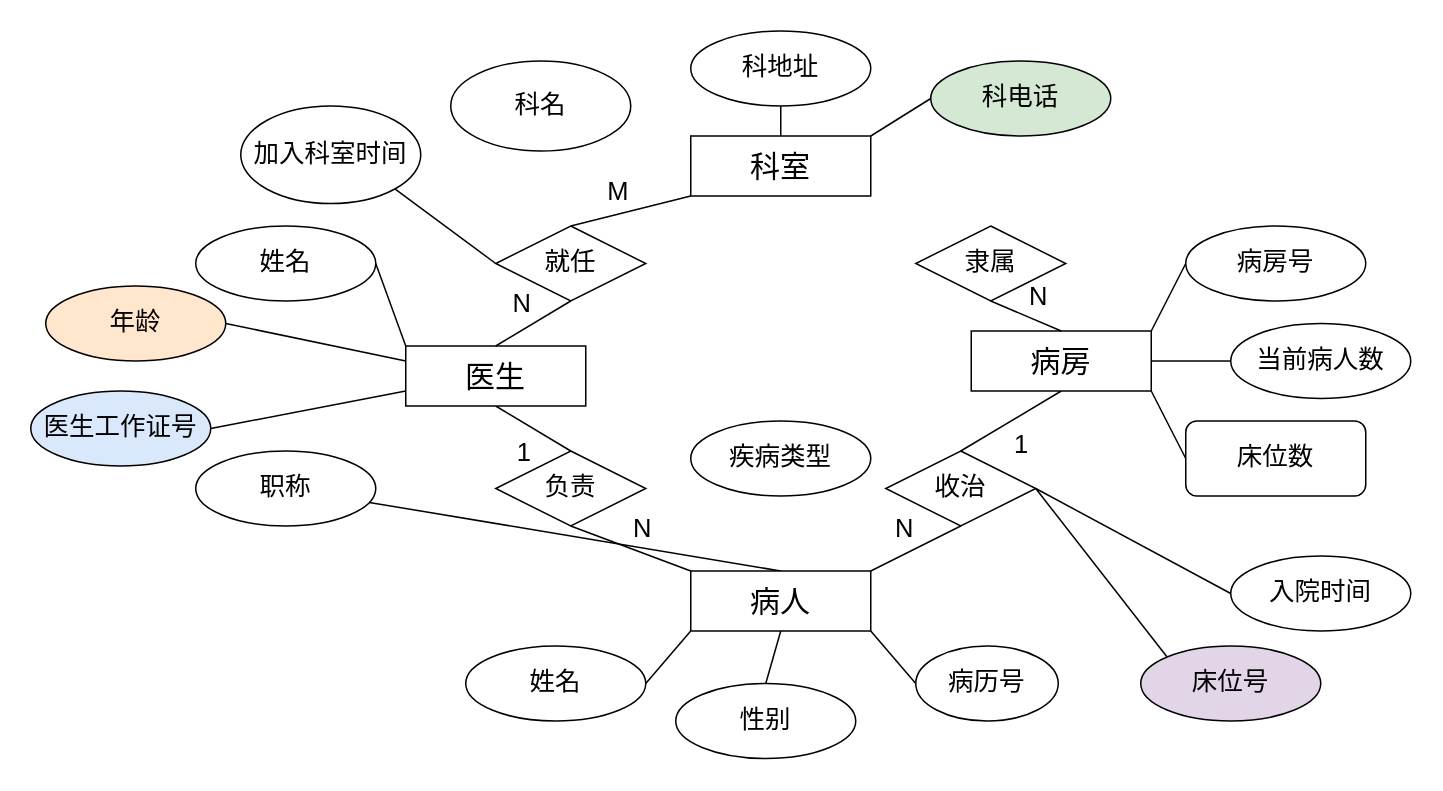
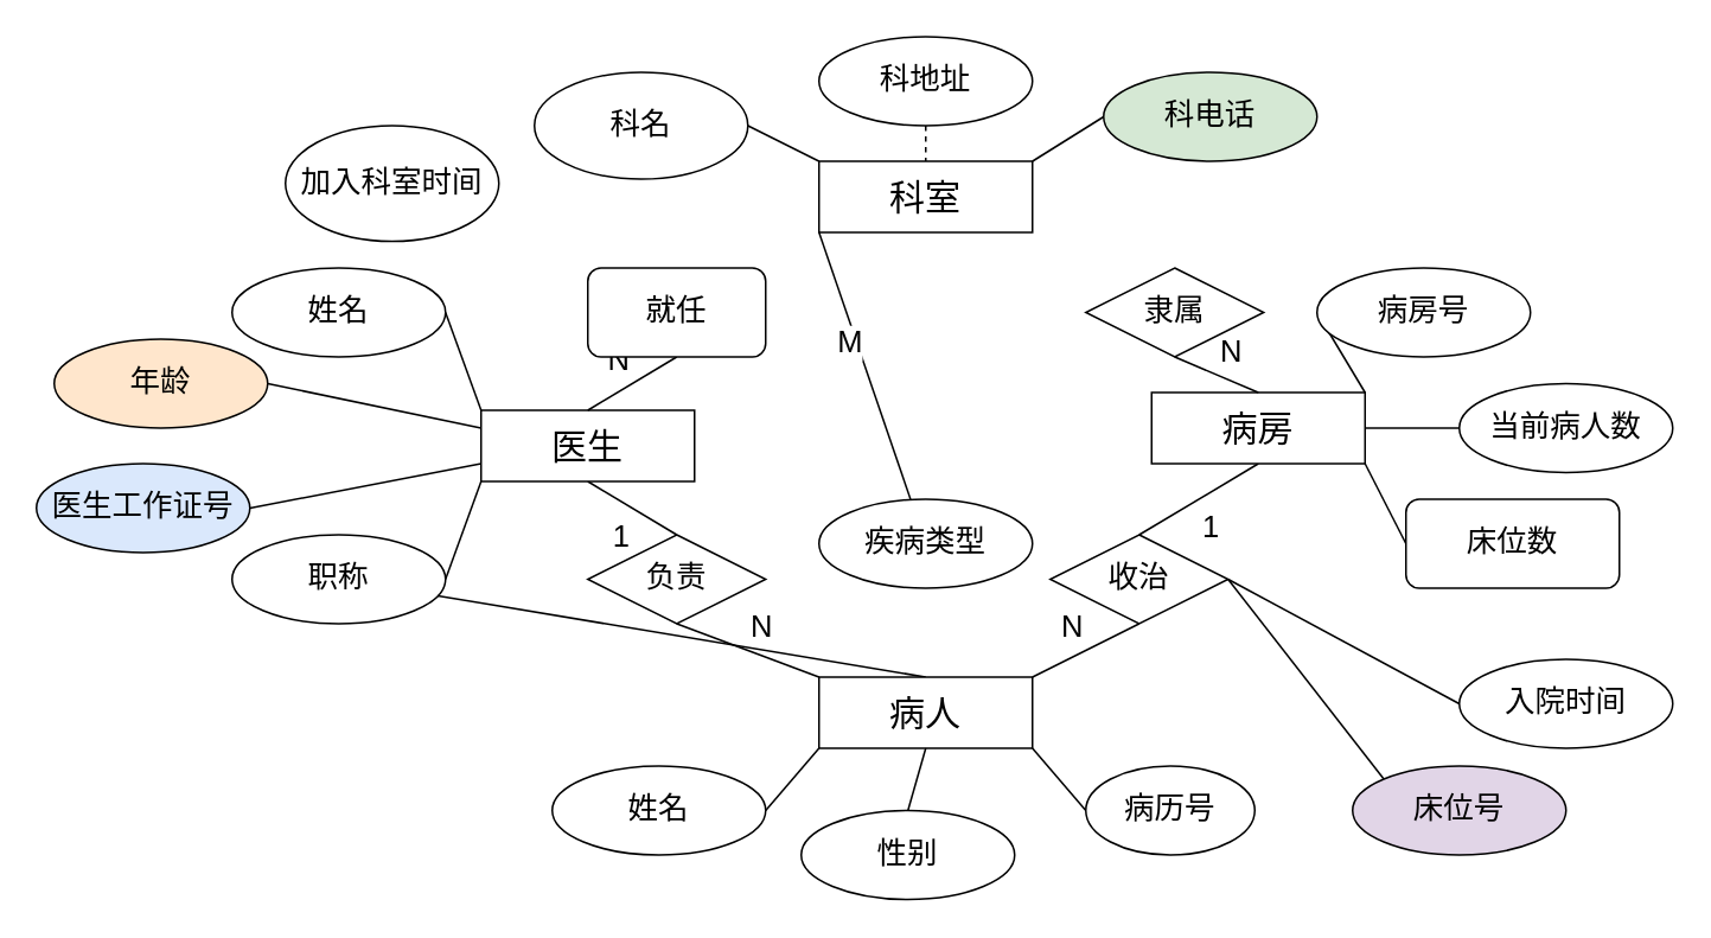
  <mxCell id="0" />
  <mxCell id="1" parent="0" />
- <mxCell id="2" value="M" style="rounded=0;orthogonalLoop=1;jettySize=auto;html=1;exitX=0;exitY=1;exitDx=0;exitDy=0;entryX=0.5;entryY=0;entryDx=0;entryDy=0;fontSize=17;endArrow=none;endFill=0;labelPosition=left;verticalLabelPosition=top;align=right;verticalAlign=bottom;" parent="1" source="4" target="24" edge="1"><mxGeometry relative="1" as="geometry" /></mxCell>
+ <mxCell id="2" value="M" style="rounded=0;orthogonalLoop=1;jettySize=auto;html=1;exitX=0;exitY=1;exitDx=0;exitDy=0;fontSize=17;endArrow=none;endFill=0;labelPosition=left;verticalLabelPosition=top;align=right;verticalAlign=bottom;" parent="1" source="4" target="47" edge="1"><mxGeometry relative="1" as="geometry" /></mxCell>
+ <mxCell id="3" style="edgeStyle=none;rounded=0;orthogonalLoop=1;jettySize=auto;html=1;exitX=0;exitY=0;exitDx=0;exitDy=0;entryX=1;entryY=0.5;entryDx=0;entryDy=0;endArrow=none;endFill=0;fontSize=17;" parent="1" source="4" target="16" edge="1"><mxGeometry relative="1" as="geometry" /></mxCell>
  <mxCell id="4" value="科室" style="rounded=0;whiteSpace=wrap;html=1;fontSize=20;" parent="1" vertex="1"><mxGeometry x="460" y="90" width="120" height="40" as="geometry" /></mxCell>
  <mxCell id="5" style="edgeStyle=none;rounded=0;orthogonalLoop=1;jettySize=auto;html=1;exitX=0;exitY=0;exitDx=0;exitDy=0;entryX=1;entryY=0.5;entryDx=0;entryDy=0;endArrow=none;endFill=0;fontSize=17;" parent="1" source="10" target="18" edge="1"><mxGeometry relative="1" as="geometry" /></mxCell>
  <mxCell id="6" style="edgeStyle=none;rounded=0;orthogonalLoop=1;jettySize=auto;html=1;exitX=0;exitY=0.25;exitDx=0;exitDy=0;entryX=1;entryY=0.5;entryDx=0;entryDy=0;endArrow=none;endFill=0;fontSize=17;" parent="1" source="10" target="20" edge="1"><mxGeometry relative="1" as="geometry" /></mxCell>
  <mxCell id="7" style="edgeStyle=none;rounded=0;orthogonalLoop=1;jettySize=auto;html=1;exitX=0;exitY=0.75;exitDx=0;exitDy=0;entryX=1;entryY=0.5;entryDx=0;entryDy=0;endArrow=none;endFill=0;fontSize=17;" parent="1" source="10" target="19" edge="1"><mxGeometry relative="1" as="geometry" /></mxCell>
+ <mxCell id="8" style="edgeStyle=none;rounded=0;orthogonalLoop=1;jettySize=auto;html=1;exitX=0;exitY=1;exitDx=0;exitDy=0;entryX=1;entryY=0.5;entryDx=0;entryDy=0;endArrow=none;endFill=0;" parent="1" source="10" target="17" edge="1"><mxGeometry relative="1" as="geometry" /></mxCell>
  <mxCell id="9" value="1" style="edgeStyle=none;rounded=0;orthogonalLoop=1;jettySize=auto;html=1;exitX=0.5;exitY=1;exitDx=0;exitDy=0;entryX=0.5;entryY=0;entryDx=0;entryDy=0;endArrow=none;endFill=0;fontSize=17;labelPosition=left;verticalLabelPosition=bottom;align=right;verticalAlign=top;" parent="1" source="10" target="28" edge="1"><mxGeometry relative="1" as="geometry" /></mxCell>
  <mxCell id="10" value="医生" style="rounded=0;whiteSpace=wrap;html=1;fontSize=20;" parent="1" vertex="1"><mxGeometry x="270" y="230" width="120" height="40" as="geometry" /></mxCell>
  <mxCell id="11" style="edgeStyle=none;rounded=0;orthogonalLoop=1;jettySize=auto;html=1;exitX=1;exitY=1;exitDx=0;exitDy=0;entryX=0;entryY=0.5;entryDx=0;entryDy=0;endArrow=none;endFill=0;fontSize=17;" parent="1" source="15" target="22" edge="1"><mxGeometry relative="1" as="geometry" /></mxCell>
  <mxCell id="12" style="edgeStyle=none;rounded=0;orthogonalLoop=1;jettySize=auto;html=1;exitX=1;exitY=0;exitDx=0;exitDy=0;entryX=0;entryY=0.5;entryDx=0;entryDy=0;endArrow=none;endFill=0;fontSize=17;" parent="1" source="15" target="21" edge="1"><mxGeometry relative="1" as="geometry" /></mxCell>
  <mxCell id="13" value="1" style="edgeStyle=none;rounded=0;orthogonalLoop=1;jettySize=auto;html=1;exitX=0.5;exitY=1;exitDx=0;exitDy=0;entryX=0.5;entryY=0;entryDx=0;entryDy=0;endArrow=none;endFill=0;fontSize=17;labelPosition=right;verticalLabelPosition=bottom;align=left;verticalAlign=top;" parent="1" source="15" target="38" edge="1"><mxGeometry relative="1" as="geometry" /></mxCell>
  <mxCell id="14" style="edgeStyle=none;rounded=0;orthogonalLoop=1;jettySize=auto;html=1;exitX=1;exitY=0.5;exitDx=0;exitDy=0;entryX=0;entryY=0.5;entryDx=0;entryDy=0;endArrow=none;endFill=0;fontSize=17;" parent="1" source="15" target="50" edge="1"><mxGeometry relative="1" as="geometry" /></mxCell>
  <mxCell id="15" value="病房" style="rounded=0;whiteSpace=wrap;html=1;fontSize=20;" parent="1" vertex="1"><mxGeometry x="647" y="220" width="120" height="40" as="geometry" /></mxCell>
  <mxCell id="16" value="科名" style="ellipse;whiteSpace=wrap;html=1;fontSize=17;" parent="1" vertex="1"><mxGeometry x="300" y="40" width="120" height="60" as="geometry" /></mxCell>
  <mxCell id="17" value="职称" style="ellipse;whiteSpace=wrap;html=1;fontSize=17;" parent="1" vertex="1"><mxGeometry x="130" y="300" width="120" height="50" as="geometry" /></mxCell>
  <mxCell id="18" value="姓名" style="ellipse;whiteSpace=wrap;html=1;fontSize=17;" parent="1" vertex="1"><mxGeometry x="130" y="150" width="120" height="50" as="geometry" /></mxCell>
  <mxCell id="19" value="医生工作证号" style="ellipse;whiteSpace=wrap;html=1;fontSize=17;fillColor=#dae8fc;" parent="1" vertex="1"><mxGeometry x="20" y="260" width="120" height="50" as="geometry" /></mxCell>
  <mxCell id="20" value="年龄" style="ellipse;whiteSpace=wrap;html=1;fontSize=17;fillColor=#ffe6cc;" parent="1" vertex="1"><mxGeometry x="30" y="190" width="120" height="50" as="geometry" /></mxCell>
- <mxCell id="21" value="病房号" style="ellipse;whiteSpace=wrap;html=1;fontSize=17;" parent="1" vertex="1"><mxGeometry x="790" y="150" width="120" height="50" as="geometry" /></mxCell>
+ <mxCell id="21" value="病房号" style="ellipse;whiteSpace=wrap;html=1;fontSize=17;" parent="1" vertex="1"><mxGeometry x="740" y="150" width="120" height="50" as="geometry" /></mxCell>
  <mxCell id="22" value="床位数" style="whiteSpace=wrap;html=1;fontSize=17;rounded=1;" parent="1" vertex="1"><mxGeometry x="790" y="280" width="120" height="50" as="geometry" /></mxCell>
  <mxCell id="23" value="N" style="edgeStyle=none;rounded=0;orthogonalLoop=1;jettySize=auto;html=1;exitX=0.5;exitY=1;exitDx=0;exitDy=0;entryX=0.5;entryY=0;entryDx=0;entryDy=0;endArrow=none;endFill=0;fontSize=17;labelPosition=left;verticalLabelPosition=top;align=right;verticalAlign=bottom;" parent="1" source="24" target="10" edge="1"><mxGeometry relative="1" as="geometry" /></mxCell>
- <mxCell id="24" value="就任" style="rhombus;whiteSpace=wrap;html=1;fontSize=17;" parent="1" vertex="1"><mxGeometry x="330" y="150" width="100" height="50" as="geometry" /></mxCell>
+ <mxCell id="24" value="就任" style="whiteSpace=wrap;html=1;fontSize=17;rounded=1;" parent="1" vertex="1"><mxGeometry x="330" y="150" width="100" height="50" as="geometry" /></mxCell>
  <mxCell id="25" value="N" style="edgeStyle=none;rounded=0;orthogonalLoop=1;jettySize=auto;html=1;exitX=0.5;exitY=1;exitDx=0;exitDy=0;entryX=0.5;entryY=0;entryDx=0;entryDy=0;endArrow=none;endFill=0;fontSize=17;labelPosition=right;verticalLabelPosition=top;align=left;verticalAlign=bottom;" parent="1" source="26" target="15" edge="1"><mxGeometry relative="1" as="geometry" /></mxCell>
  <mxCell id="26" value="隶属" style="rhombus;whiteSpace=wrap;html=1;fontSize=17;" parent="1" vertex="1"><mxGeometry x="610" y="150" width="100" height="50" as="geometry" /></mxCell>
  <mxCell id="27" value="N" style="edgeStyle=none;rounded=0;orthogonalLoop=1;jettySize=auto;html=1;exitX=0.5;exitY=1;exitDx=0;exitDy=0;entryX=0;entryY=0;entryDx=0;entryDy=0;endArrow=none;endFill=0;fontSize=17;labelPosition=right;verticalLabelPosition=top;align=left;verticalAlign=bottom;" parent="1" source="28" target="30" edge="1"><mxGeometry relative="1" as="geometry" /></mxCell>
  <mxCell id="28" value="负责" style="rhombus;whiteSpace=wrap;html=1;fontSize=17;" parent="1" vertex="1"><mxGeometry x="330" y="300" width="100" height="50" as="geometry" /></mxCell>
  <mxCell id="29" style="edgeStyle=none;rounded=0;orthogonalLoop=1;jettySize=auto;html=1;exitX=0.5;exitY=0;exitDx=0;exitDy=0;endArrow=none;endFill=0;fontSize=17;" parent="1" source="30" target="17" edge="1"><mxGeometry relative="1" as="geometry" /></mxCell>
  <mxCell id="30" value="病人" style="rounded=0;whiteSpace=wrap;html=1;fontSize=20;" parent="1" vertex="1"><mxGeometry x="460" y="380" width="120" height="40" as="geometry" /></mxCell>
- <mxCell id="31" style="rounded=0;orthogonalLoop=1;jettySize=auto;html=1;exitX=0.5;exitY=1;exitDx=0;exitDy=0;entryX=0.5;entryY=0;entryDx=0;entryDy=0;endArrow=none;endFill=0;" parent="1" source="32" target="4" edge="1"><mxGeometry relative="1" as="geometry" /></mxCell>
+ <mxCell id="31" style="rounded=0;orthogonalLoop=1;jettySize=auto;html=1;exitX=0.5;exitY=1;exitDx=0;exitDy=0;entryX=0.5;entryY=0;entryDx=0;entryDy=0;endArrow=none;endFill=0;dashed=1;" parent="1" source="32" target="4" edge="1"><mxGeometry relative="1" as="geometry" /></mxCell>
  <mxCell id="32" value="科地址" style="ellipse;whiteSpace=wrap;html=1;fontSize=17;" parent="1" vertex="1"><mxGeometry x="460" y="20" width="120" height="50" as="geometry" /></mxCell>
  <mxCell id="33" style="rounded=0;orthogonalLoop=1;jettySize=auto;html=1;exitX=0;exitY=0.5;exitDx=0;exitDy=0;entryX=1;entryY=0;entryDx=0;entryDy=0;endArrow=none;endFill=0;" parent="1" source="34" target="4" edge="1"><mxGeometry relative="1" as="geometry" /></mxCell>
  <mxCell id="34" value="科电话" style="ellipse;whiteSpace=wrap;html=1;fontSize=17;fillColor=#d5e8d4;" parent="1" vertex="1"><mxGeometry x="620" y="40" width="120" height="50" as="geometry" /></mxCell>
  <mxCell id="35" value="N" style="edgeStyle=none;rounded=0;orthogonalLoop=1;jettySize=auto;html=1;exitX=0.5;exitY=1;exitDx=0;exitDy=0;entryX=1;entryY=0;entryDx=0;entryDy=0;endArrow=none;endFill=0;fontSize=17;labelPosition=left;verticalLabelPosition=top;align=right;verticalAlign=bottom;" parent="1" source="38" target="30" edge="1"><mxGeometry relative="1" as="geometry" /></mxCell>
  <mxCell id="36" style="edgeStyle=none;rounded=0;orthogonalLoop=1;jettySize=auto;html=1;exitX=1;exitY=0.5;exitDx=0;exitDy=0;entryX=0;entryY=0.5;entryDx=0;entryDy=0;endArrow=none;endFill=0;fontSize=17;" parent="1" source="38" target="45" edge="1"><mxGeometry relative="1" as="geometry" /></mxCell>
  <mxCell id="37" style="edgeStyle=none;rounded=0;orthogonalLoop=1;jettySize=auto;html=1;exitX=1;exitY=0.5;exitDx=0;exitDy=0;entryX=0;entryY=0;entryDx=0;entryDy=0;endArrow=none;endFill=0;fontSize=17;" parent="1" source="38" target="46" edge="1"><mxGeometry relative="1" as="geometry" /></mxCell>
  <mxCell id="38" value="收治" style="rhombus;whiteSpace=wrap;html=1;fontSize=17;" parent="1" vertex="1"><mxGeometry x="590" y="300" width="100" height="50" as="geometry" /></mxCell>
  <mxCell id="39" style="edgeStyle=none;rounded=0;orthogonalLoop=1;jettySize=auto;html=1;exitX=1;exitY=0.5;exitDx=0;exitDy=0;entryX=0;entryY=1;entryDx=0;entryDy=0;endArrow=none;endFill=0;fontSize=17;" parent="1" source="40" target="30" edge="1"><mxGeometry relative="1" as="geometry" /></mxCell>
  <mxCell id="40" value="姓名" style="ellipse;whiteSpace=wrap;html=1;fontSize=17;" parent="1" vertex="1"><mxGeometry x="310" y="430" width="120" height="50" as="geometry" /></mxCell>
  <mxCell id="41" style="edgeStyle=none;rounded=0;orthogonalLoop=1;jettySize=auto;html=1;exitX=0.5;exitY=0;exitDx=0;exitDy=0;entryX=0.5;entryY=1;entryDx=0;entryDy=0;endArrow=none;endFill=0;fontSize=17;" parent="1" source="42" target="30" edge="1"><mxGeometry relative="1" as="geometry" /></mxCell>
  <mxCell id="42" value="性别" style="ellipse;whiteSpace=wrap;html=1;fontSize=17;" parent="1" vertex="1"><mxGeometry x="450" y="455" width="120" height="50" as="geometry" /></mxCell>
  <mxCell id="43" style="edgeStyle=none;rounded=0;orthogonalLoop=1;jettySize=auto;html=1;exitX=0;exitY=0.5;exitDx=0;exitDy=0;entryX=1;entryY=1;entryDx=0;entryDy=0;endArrow=none;endFill=0;fontSize=17;" parent="1" source="44" target="30" edge="1"><mxGeometry relative="1" as="geometry" /></mxCell>
  <mxCell id="44" value="病历号" style="ellipse;whiteSpace=wrap;html=1;fontSize=17;" parent="1" vertex="1"><mxGeometry x="610" y="430" width="95" height="50" as="geometry" /></mxCell>
  <mxCell id="45" value="入院时间" style="ellipse;whiteSpace=wrap;html=1;fontSize=17;" parent="1" vertex="1"><mxGeometry x="820" y="370" width="120" height="50" as="geometry" /></mxCell>
  <mxCell id="46" value="床位号" style="ellipse;whiteSpace=wrap;html=1;fontSize=17;fillColor=#e1d5e7;" parent="1" vertex="1"><mxGeometry x="760" y="430" width="120" height="50" as="geometry" /></mxCell>
  <mxCell id="47" value="疾病类型" style="ellipse;whiteSpace=wrap;html=1;fontSize=17;" parent="1" vertex="1"><mxGeometry x="460" y="280" width="120" height="50" as="geometry" /></mxCell>
- <mxCell id="48" style="edgeStyle=none;rounded=0;orthogonalLoop=1;jettySize=auto;html=1;exitX=1;exitY=1;exitDx=0;exitDy=0;entryX=0;entryY=0.5;entryDx=0;entryDy=0;endArrow=none;endFill=0;fontSize=17;" parent="1" source="49" target="24" edge="1"><mxGeometry relative="1" as="geometry" /></mxCell>
  <mxCell id="49" value="加入科室时间" style="ellipse;whiteSpace=wrap;html=1;fontSize=17;" parent="1" vertex="1"><mxGeometry x="160" y="70" width="120" height="65" as="geometry" /></mxCell>
  <mxCell id="50" value="当前病人数" style="ellipse;whiteSpace=wrap;html=1;fontSize=17;" parent="1" vertex="1"><mxGeometry x="820" y="215" width="120" height="50" as="geometry" /></mxCell>
